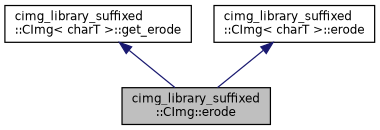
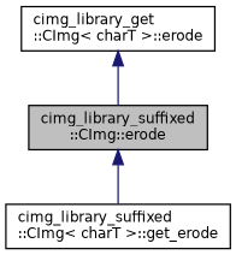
  digraph {
    rankdir=TB
    node [color=black fillcolor=white fontname=Helvetica fontsize=10 shape=record style=filled]
    edge [color=midnightblue dir=back fontname=Helvetica fontsize=10 labelfontname=Helvetica labelfontsize=10 style=solid]
    n1 [fillcolor=grey75 fontcolor=black height=0.2 label="cimg_library_suffixed\l::CImg::erode" width=0.4]
    n2 [height=0.2 label="cimg_library_suffixed\l::CImg\< charT \>::get_erode" width=0.4]
-   n3 [height=0.2 label="cimg_library_suffixed\l::CImg\< charT \>::erode" width=0.4]
-   n2 -> n1
+   n3 [height=0.2 label="cimg_library_get\l::CImg\< charT \>::erode" width=0.4]
+   n1 -> n2
    n3 -> n1
  }
